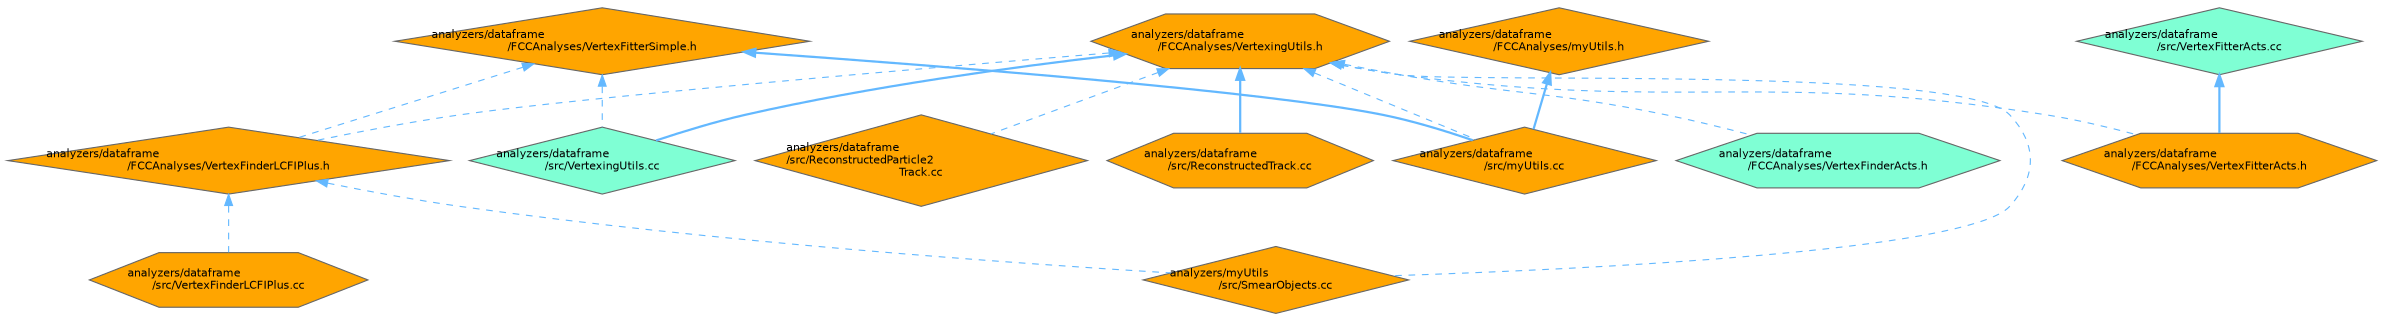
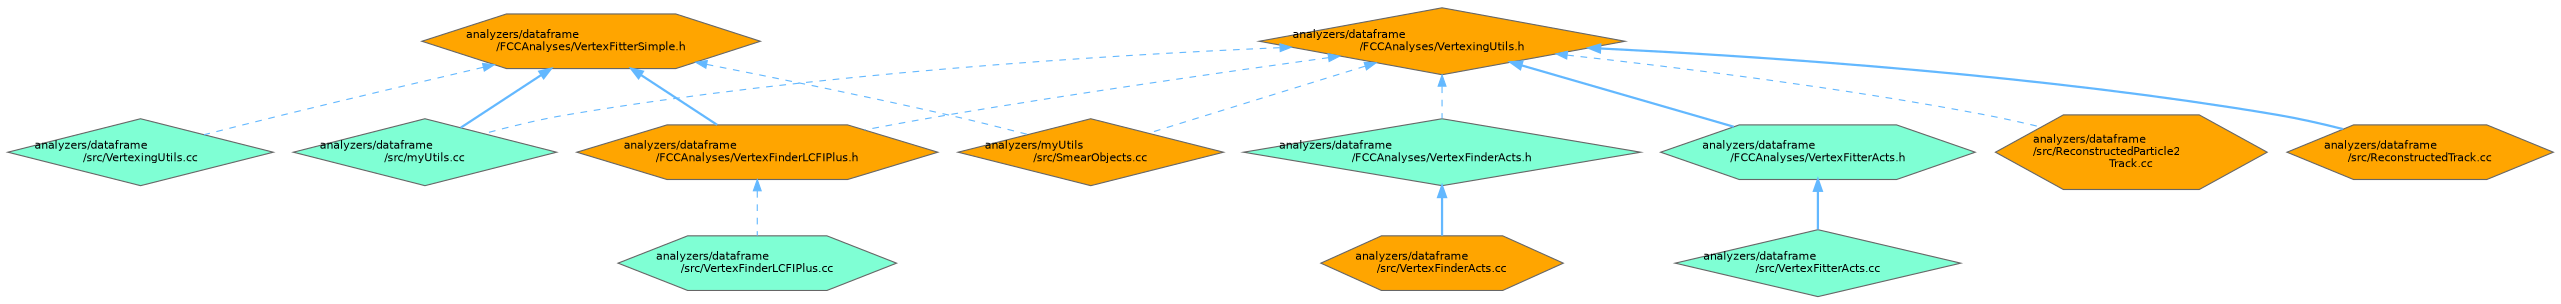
  digraph {
    node [color=grey40 fillcolor=orange fontname=Helvetica fontsize=10 shape=hexagon style=filled]
    edge [color=steelblue1 dir=back fontname=Helvetica fontsize=10 labelfontname=Helvetica labelfontsize=10 style=dashed]
-   n1 [color=gray40 fontcolor=black height=0.2 label="analyzers/dataframe\l/FCCAnalyses/VertexingUtils.h" width=0.4]
-   n2 [fillcolor=aquamarine height=0.2 label="analyzers/dataframe\l/FCCAnalyses/VertexFinderActs.h" width=0.4]
-   n3 [height=0.2 label="analyzers/dataframe\l/FCCAnalyses/VertexFinderLCFIPlus.h" shape=diamond width=0.4]
-   n4 [height=0.2 label="analyzers/dataframe\l/FCCAnalyses/VertexFitterActs.h" width=0.4]
+   n1 [color=gray40 fontcolor=black height=0.2 label="analyzers/dataframe\l/FCCAnalyses/VertexingUtils.h" shape=diamond width=0.4]
+   n2 [fillcolor=aquamarine height=0.2 label="analyzers/dataframe\l/FCCAnalyses/VertexFinderActs.h" shape=diamond width=0.4]
+   n3 [height=0.2 label="analyzers/dataframe\l/FCCAnalyses/VertexFinderLCFIPlus.h" width=0.4]
+   n4 [fillcolor=aquamarine height=0.2 label="analyzers/dataframe\l/FCCAnalyses/VertexFitterActs.h" width=0.4]
    n5 [height=0.2 label="analyzers/myUtils\l/src/SmearObjects.cc" shape=diamond width=0.4]
    n6 [fillcolor=aquamarine height=0.2 label="analyzers/dataframe\l/src/VertexingUtils.cc" shape=diamond width=0.4]
-   n7 [height=0.2 label="analyzers/dataframe\l/src/myUtils.cc" shape=diamond width=0.4]
-   n8 [height=0.2 label="analyzers/dataframe\l/src/ReconstructedParticle2\lTrack.cc" shape=diamond width=0.4]
+   n7 [fillcolor=aquamarine height=0.2 label="analyzers/dataframe\l/src/myUtils.cc" shape=diamond width=0.4]
+   n8 [height=0.2 label="analyzers/dataframe\l/src/ReconstructedParticle2\lTrack.cc" width=0.4]
    n9 [height=0.2 label="analyzers/dataframe\l/src/ReconstructedTrack.cc" width=0.4]
-   n11 [height=0.2 label="analyzers/dataframe\l/src/VertexFinderLCFIPlus.cc" width=0.4]
+   n10 [height=0.2 label="analyzers/dataframe\l/src/VertexFinderActs.cc" width=0.4]
+   n11 [fillcolor=aquamarine height=0.2 label="analyzers/dataframe\l/src/VertexFinderLCFIPlus.cc" width=0.4]
    n12 [fillcolor=aquamarine height=0.2 label="analyzers/dataframe\l/src/VertexFitterActs.cc" shape=diamond width=0.4]
-   n13 [height=0.2 label="analyzers/dataframe\l/FCCAnalyses/VertexFitterSimple.h" shape=diamond width=0.4]
-   n14 [height=0.2 label="analyzers/dataframe\l/FCCAnalyses/myUtils.h" shape=diamond width=0.4]
+   n13 [height=0.2 label="analyzers/dataframe\l/FCCAnalyses/VertexFitterSimple.h" width=0.4]
    n1 -> n2
    n1 -> n3
-   n1 -> n4
+   n1 -> n4 [style=bold]
    n1 -> n5
-   n1 -> n6 [style=bold]
    n1 -> n7
    n1 -> n8
    n1 -> n9 [style=bold]
+   n2 -> n10 [style=bold]
    n3 -> n11
-   n12 -> n4 [style=bold]
-   n13 -> n3
-   n3 -> n5
+   n4 -> n12 [style=bold]
+   n13 -> n3 [style=bold]
+   n13 -> n5
    n13 -> n6
    n13 -> n7 [style=bold]
-   n14 -> n7 [style=bold]
  }
